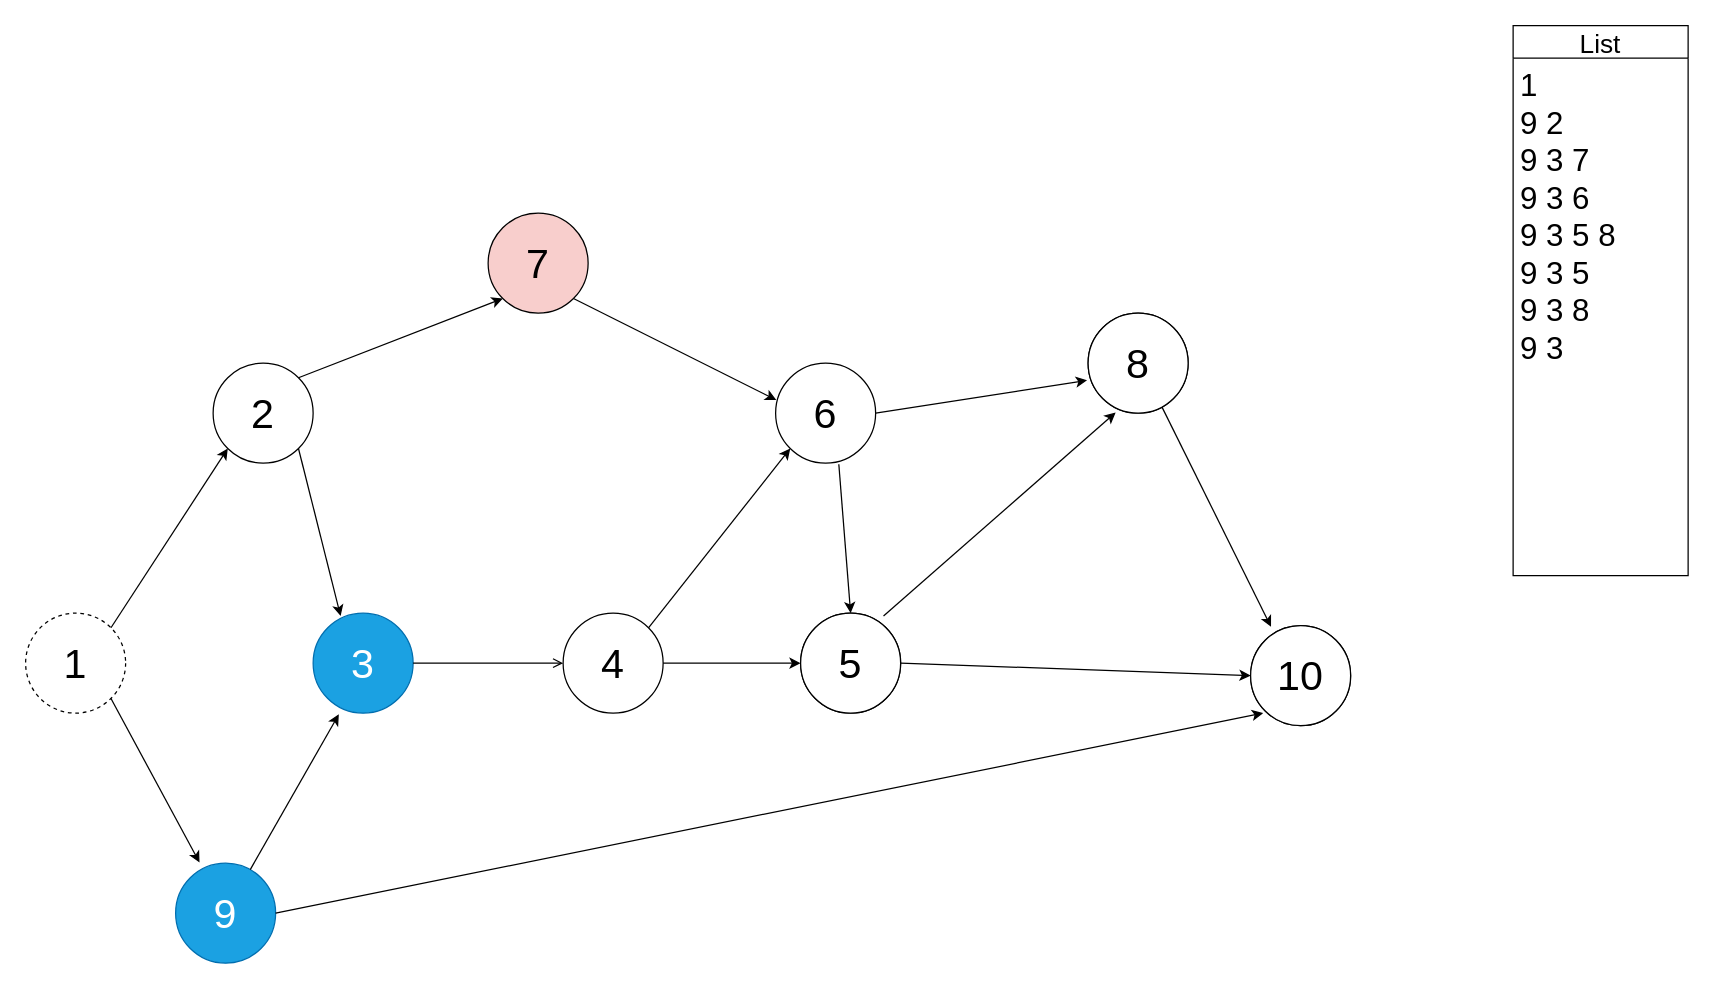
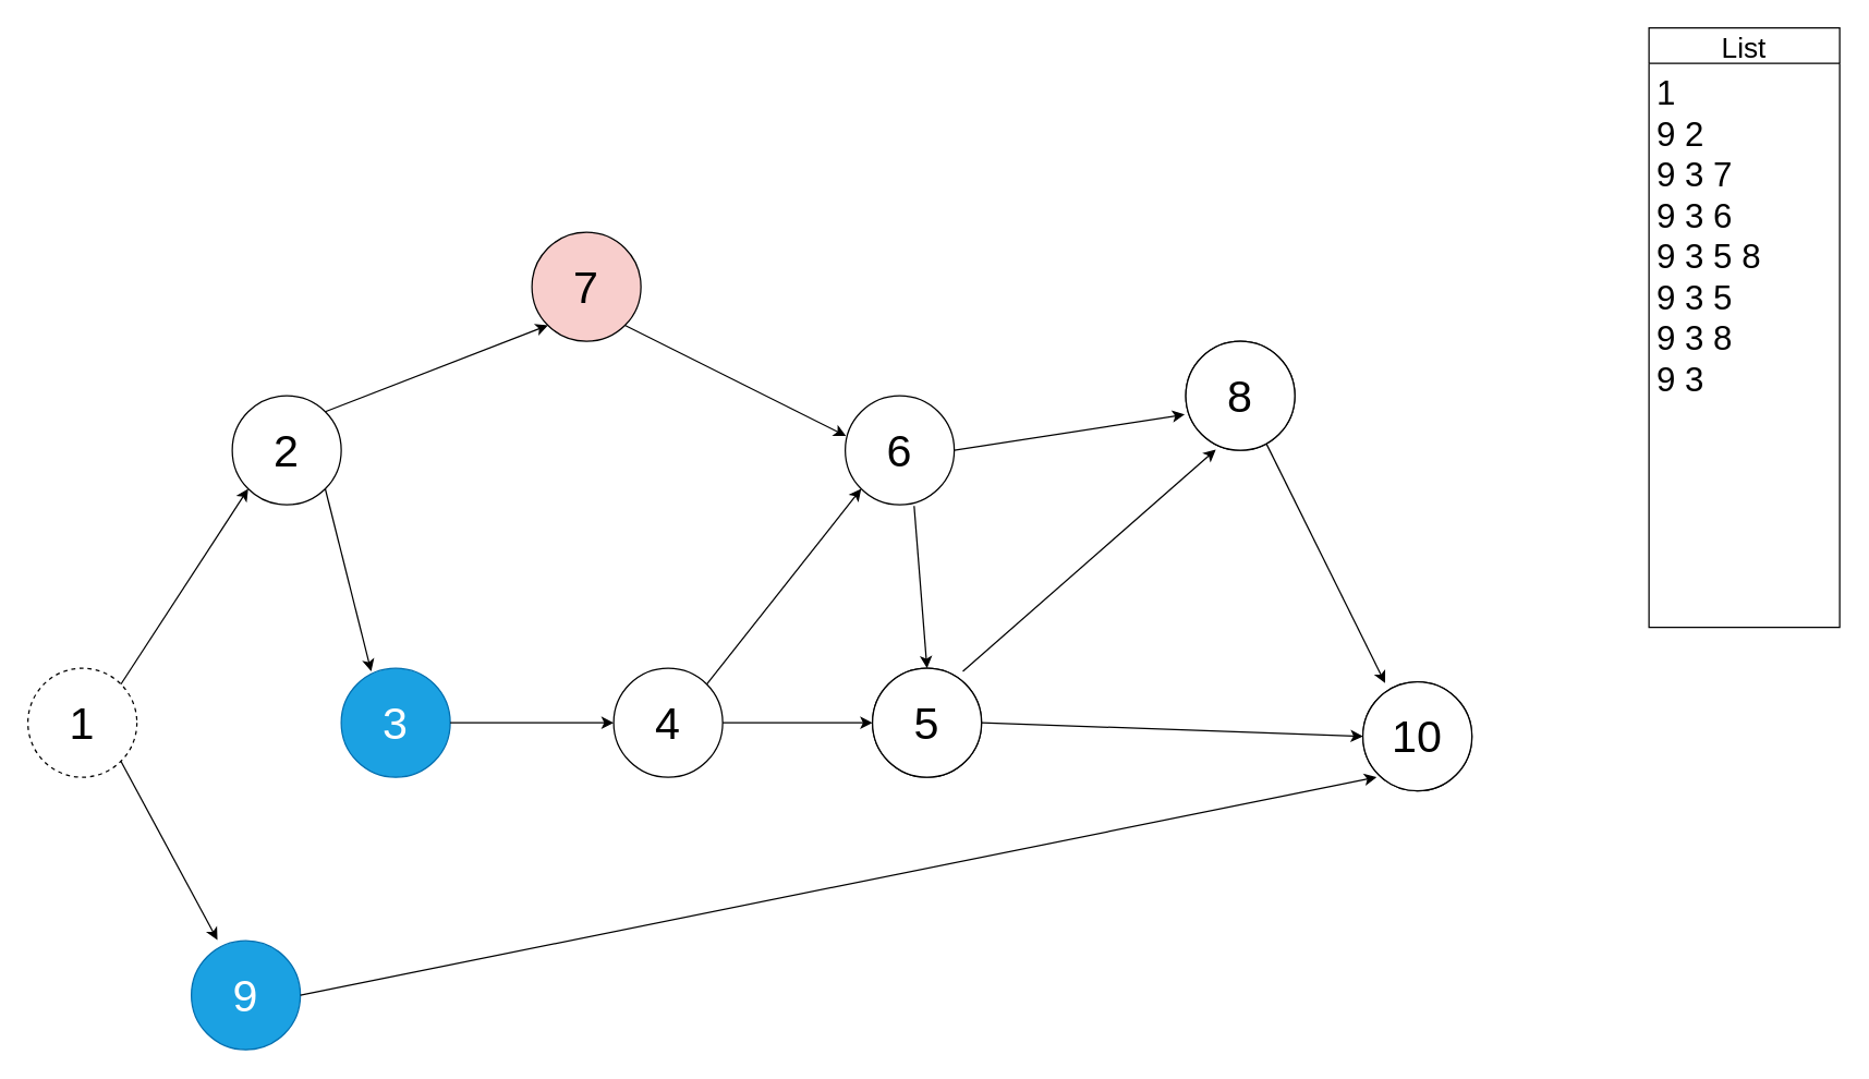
  <mxCell id="0" />
  <mxCell id="1" parent="0" />
  <mxCell id="2" value="List" style="swimlane;fontStyle=0;childLayout=stackLayout;horizontal=1;startSize=26;horizontalStack=0;resizeParent=1;resizeParentMax=0;resizeLast=0;collapsible=1;marginBottom=0;fontSize=21;" parent="1" vertex="1"><mxGeometry x="1210" y="20" width="140" height="440" as="geometry" /></mxCell>
  <mxCell id="3" value="1 &#10;9 2&#10;9 3 7&#10;9 3 6&#10;9 3 5 8&#10;9 3 5&#10;9 3 8&#10;9 3 " style="text;strokeColor=none;fillColor=none;align=left;verticalAlign=top;spacingLeft=4;spacingRight=4;overflow=hidden;rotatable=0;points=[[0,0.5],[1,0.5]];portConstraint=eastwest;fontSize=25;strokeWidth=1;" parent="2" vertex="1"><mxGeometry y="26" width="140" height="414" as="geometry" /></mxCell>
  <mxCell id="4" value="1" style="ellipse;whiteSpace=wrap;html=1;aspect=fixed;fontSize=33;dashed=1;" parent="1" vertex="1"><mxGeometry x="20" y="490" width="80" height="80" as="geometry" /></mxCell>
  <mxCell id="5" value="2" style="ellipse;whiteSpace=wrap;html=1;aspect=fixed;fontSize=33;" parent="1" vertex="1"><mxGeometry x="170" y="290" width="80" height="80" as="geometry" /></mxCell>
  <mxCell id="6" value="3" style="ellipse;whiteSpace=wrap;html=1;aspect=fixed;fontSize=33;fillColor=#1ba1e2;strokeColor=#006EAF;fontColor=#ffffff;" parent="1" vertex="1"><mxGeometry x="250" y="490" width="80" height="80" as="geometry" /></mxCell>
  <mxCell id="7" value="9" style="ellipse;whiteSpace=wrap;html=1;aspect=fixed;fontSize=33;fillColor=#1ba1e2;strokeColor=#006EAF;fontColor=#ffffff;" parent="1" vertex="1"><mxGeometry x="140" y="690" width="80" height="80" as="geometry" /></mxCell>
  <mxCell id="8" value="4" style="ellipse;whiteSpace=wrap;html=1;aspect=fixed;fontSize=33;" parent="1" vertex="1"><mxGeometry x="450" y="490" width="80" height="80" as="geometry" /></mxCell>
  <mxCell id="9" value="5" style="ellipse;whiteSpace=wrap;html=1;aspect=fixed;" parent="1" vertex="1"><mxGeometry x="640" y="490" width="80" height="80" as="geometry" /></mxCell>
  <mxCell id="10" value="7" style="ellipse;whiteSpace=wrap;html=1;aspect=fixed;fontSize=33;fillColor=#f8cecc;" parent="1" vertex="1"><mxGeometry x="390" y="170" width="80" height="80" as="geometry" /></mxCell>
  <mxCell id="11" value="6" style="ellipse;whiteSpace=wrap;html=1;aspect=fixed;fontSize=33;" parent="1" vertex="1"><mxGeometry x="620" y="290" width="80" height="80" as="geometry" /></mxCell>
  <mxCell id="12" value="8" style="ellipse;whiteSpace=wrap;html=1;aspect=fixed;" parent="1" vertex="1"><mxGeometry x="870" y="250" width="80" height="80" as="geometry" /></mxCell>
  <mxCell id="13" value="10" style="ellipse;whiteSpace=wrap;html=1;aspect=fixed;" parent="1" vertex="1"><mxGeometry x="1000" y="500" width="80" height="80" as="geometry" /></mxCell>
  <mxCell id="14" value="10" style="ellipse;whiteSpace=wrap;html=1;aspect=fixed;fontSize=33;" parent="1" vertex="1"><mxGeometry x="1000" y="500" width="80" height="80" as="geometry" /></mxCell>
  <mxCell id="15" value="5" style="ellipse;whiteSpace=wrap;html=1;aspect=fixed;fontSize=33;" parent="1" vertex="1"><mxGeometry x="640" y="490" width="80" height="80" as="geometry" /></mxCell>
  <mxCell id="16" value="8" style="ellipse;whiteSpace=wrap;html=1;aspect=fixed;fontSize=33;" parent="1" vertex="1"><mxGeometry x="870" y="250" width="80" height="80" as="geometry" /></mxCell>
  <mxCell id="17" value="" style="endArrow=classic;html=1;fontSize=33;exitX=1;exitY=0;exitDx=0;exitDy=0;entryX=0;entryY=1;entryDx=0;entryDy=0;" parent="1" source="4" target="5" edge="1"><mxGeometry width="50" height="50" relative="1" as="geometry"><mxPoint x="640" y="340" as="sourcePoint" /><mxPoint x="690" y="290" as="targetPoint" /></mxGeometry></mxCell>
  <mxCell id="18" value="" style="endArrow=classic;html=1;fontSize=33;exitX=1;exitY=1;exitDx=0;exitDy=0;entryX=0.239;entryY=-0.006;entryDx=0;entryDy=0;entryPerimeter=0;" parent="1" source="4" target="7" edge="1"><mxGeometry width="50" height="50" relative="1" as="geometry"><mxPoint x="98.284" y="511.716" as="sourcePoint" /><mxPoint x="191.716" y="368.284" as="targetPoint" /></mxGeometry></mxCell>
  <mxCell id="19" value="" style="endArrow=classic;html=1;fontSize=33;exitX=1;exitY=0;exitDx=0;exitDy=0;entryX=0;entryY=1;entryDx=0;entryDy=0;" parent="1" source="5" target="10" edge="1"><mxGeometry width="50" height="50" relative="1" as="geometry"><mxPoint x="98.284" y="568.284" as="sourcePoint" /><mxPoint x="169.12" y="699.52" as="targetPoint" /></mxGeometry></mxCell>
  <mxCell id="20" value="&lt;span style=&quot;color: rgba(0 , 0 , 0 , 0) ; font-family: monospace ; font-size: 0px&quot;&gt;%3CmxGraphModel%3E%3Croot%3E%3CmxCell%20id%3D%220%22%2F%3E%3CmxCell%20id%3D%221%22%20parent%3D%220%22%2F%3E%3CmxCell%20id%3D%222%22%20value%3D%22%22%20style%3D%22endArrow%3Dclassic%3Bhtml%3D1%3BfontSize%3D33%3BexitX%3D1%3BexitY%3D1%3BexitDx%3D0%3BexitDy%3D0%3BentryX%3D0.275%3BentryY%3D0.029%3BentryDx%3D0%3BentryDy%3D0%3BentryPerimeter%3D0%3B%22%20edge%3D%221%22%20parent%3D%221%22%3E%3CmxGeometry%20width%3D%2250%22%20height%3D%2250%22%20relative%3D%221%22%20as%3D%22geometry%22%3E%3CmxPoint%20x%3D%22-441.716%22%20y%3D%228.284%22%20as%3D%22sourcePoint%22%2F%3E%3CmxPoint%20x%3D%22-408%22%20y%3D%22142.32%22%20as%3D%22targetPoint%22%2F%3E%3C%2FmxGeometry%3E%3C%2FmxCell%3E%3C%2Froot%3E%3C%2FmxGraphModel%3E&lt;/span&gt;" style="endArrow=classic;html=1;fontSize=33;exitX=1;exitY=1;exitDx=0;exitDy=0;entryX=0.275;entryY=0.029;entryDx=0;entryDy=0;entryPerimeter=0;" parent="1" source="5" target="6" edge="1"><mxGeometry width="50" height="50" relative="1" as="geometry"><mxPoint x="248.284" y="311.716" as="sourcePoint" /><mxPoint x="411.716" y="248.284" as="targetPoint" /></mxGeometry></mxCell>
- <mxCell id="21" value="&lt;span style=&quot;color: rgba(0 , 0 , 0 , 0) ; font-family: monospace ; font-size: 0px&quot;&gt;%3CmxGraphModel%3E%3Croot%3E%3CmxCell%20id%3D%220%22%2F%3E%3CmxCell%20id%3D%221%22%20parent%3D%220%22%2F%3E%3CmxCell%20id%3D%222%22%20value%3D%22%22%20style%3D%22endArrow%3Dclassic%3Bhtml%3D1%3BfontSize%3D33%3BexitX%3D1%3BexitY%3D0.5%3BexitDx%3D0%3BexitDy%3D0%3BentryX%3D0%3BentryY%3D0.5%3BentryDx%3D0%3BentryDy%3D0%3B%22%20edge%3D%221%22%20parent%3D%221%22%3E%3CmxGeometry%20width%3D%2250%22%20height%3D%2250%22%20relative%3D%221%22%20as%3D%22geometry%22%3E%3CmxPoint%20x%3D%22-350%22%20y%3D%22180%22%20as%3D%22sourcePoint%22%2F%3E%3CmxPoint%20x%3D%22-230%22%20y%3D%22180%22%20as%3D%22targetPoint%22%2F%3E%3C%2FmxGeometry%3E%3C%2FmxCell%3E%3C%2Froot%3E%3C%2FmxGraphModel%3E&lt;/span&gt;" style="endArrow=open;html=1;fontSize=33;exitX=1;exitY=0.5;exitDx=0;exitDy=0;entryX=0;entryY=0.5;entryDx=0;entryDy=0;" parent="1" source="6" target="8" edge="1"><mxGeometry width="50" height="50" relative="1" as="geometry"><mxPoint x="248.284" y="368.284" as="sourcePoint" /><mxPoint x="282" y="502.32" as="targetPoint" /></mxGeometry></mxCell>
+ <mxCell id="21" value="&lt;span style=&quot;color: rgba(0 , 0 , 0 , 0) ; font-family: monospace ; font-size: 0px&quot;&gt;%3CmxGraphModel%3E%3Croot%3E%3CmxCell%20id%3D%220%22%2F%3E%3CmxCell%20id%3D%221%22%20parent%3D%220%22%2F%3E%3CmxCell%20id%3D%222%22%20value%3D%22%22%20style%3D%22endArrow%3Dclassic%3Bhtml%3D1%3BfontSize%3D33%3BexitX%3D1%3BexitY%3D0.5%3BexitDx%3D0%3BexitDy%3D0%3BentryX%3D0%3BentryY%3D0.5%3BentryDx%3D0%3BentryDy%3D0%3B%22%20edge%3D%221%22%20parent%3D%221%22%3E%3CmxGeometry%20width%3D%2250%22%20height%3D%2250%22%20relative%3D%221%22%20as%3D%22geometry%22%3E%3CmxPoint%20x%3D%22-350%22%20y%3D%22180%22%20as%3D%22sourcePoint%22%2F%3E%3CmxPoint%20x%3D%22-230%22%20y%3D%22180%22%20as%3D%22targetPoint%22%2F%3E%3C%2FmxGeometry%3E%3C%2FmxCell%3E%3C%2Froot%3E%3C%2FmxGraphModel%3E&lt;/span&gt;" style="endArrow=classic;html=1;fontSize=33;exitX=1;exitY=0.5;exitDx=0;exitDy=0;entryX=0;entryY=0.5;entryDx=0;entryDy=0;" parent="1" source="6" target="8" edge="1"><mxGeometry width="50" height="50" relative="1" as="geometry"><mxPoint x="248.284" y="368.284" as="sourcePoint" /><mxPoint x="282" y="502.32" as="targetPoint" /></mxGeometry></mxCell>
  <mxCell id="22" value="" style="endArrow=classic;html=1;fontSize=33;exitX=1;exitY=1;exitDx=0;exitDy=0;entryX=0.007;entryY=0.369;entryDx=0;entryDy=0;entryPerimeter=0;" parent="1" source="10" target="11" edge="1"><mxGeometry width="50" height="50" relative="1" as="geometry"><mxPoint x="340" y="540" as="sourcePoint" /><mxPoint x="460" y="540" as="targetPoint" /></mxGeometry></mxCell>
  <mxCell id="23" value="" style="endArrow=classic;html=1;fontSize=33;exitX=1;exitY=0.5;exitDx=0;exitDy=0;entryX=-0.011;entryY=0.672;entryDx=0;entryDy=0;entryPerimeter=0;" parent="1" source="11" target="16" edge="1"><mxGeometry width="50" height="50" relative="1" as="geometry"><mxPoint x="468.284" y="248.284" as="sourcePoint" /><mxPoint x="630.56" y="309.52" as="targetPoint" /></mxGeometry></mxCell>
  <mxCell id="24" value="" style="endArrow=classic;html=1;fontSize=33;exitX=0.739;exitY=0.94;exitDx=0;exitDy=0;entryX=0.204;entryY=0.012;entryDx=0;entryDy=0;entryPerimeter=0;exitPerimeter=0;" parent="1" source="16" target="14" edge="1"><mxGeometry width="50" height="50" relative="1" as="geometry"><mxPoint x="478.284" y="258.284" as="sourcePoint" /><mxPoint x="640.56" y="319.52" as="targetPoint" /></mxGeometry></mxCell>
  <mxCell id="25" value="" style="endArrow=classic;html=1;fontSize=33;exitX=0.632;exitY=1.012;exitDx=0;exitDy=0;entryX=0.5;entryY=0;entryDx=0;entryDy=0;exitPerimeter=0;" parent="1" source="11" target="15" edge="1"><mxGeometry width="50" height="50" relative="1" as="geometry"><mxPoint x="939.12" y="335.2" as="sourcePoint" /><mxPoint x="1026.32" y="510.96" as="targetPoint" /></mxGeometry></mxCell>
  <mxCell id="26" value="" style="endArrow=classic;html=1;fontSize=33;exitX=1;exitY=0.5;exitDx=0;exitDy=0;entryX=0;entryY=0.5;entryDx=0;entryDy=0;" parent="1" source="15" target="14" edge="1"><mxGeometry width="50" height="50" relative="1" as="geometry"><mxPoint x="949.12" y="345.2" as="sourcePoint" /><mxPoint x="1036.32" y="520.96" as="targetPoint" /></mxGeometry></mxCell>
  <mxCell id="27" value="" style="endArrow=classic;html=1;fontSize=33;exitX=0.829;exitY=0.029;exitDx=0;exitDy=0;entryX=0.275;entryY=0.994;entryDx=0;entryDy=0;entryPerimeter=0;exitPerimeter=0;" parent="1" source="15" target="16" edge="1"><mxGeometry width="50" height="50" relative="1" as="geometry"><mxPoint x="959.12" y="355.2" as="sourcePoint" /><mxPoint x="1046.32" y="530.96" as="targetPoint" /></mxGeometry></mxCell>
  <mxCell id="28" value="" style="endArrow=classic;html=1;fontSize=33;exitX=1;exitY=0.5;exitDx=0;exitDy=0;entryX=0;entryY=0.5;entryDx=0;entryDy=0;" parent="1" source="8" target="15" edge="1"><mxGeometry width="50" height="50" relative="1" as="geometry"><mxPoint x="969.12" y="365.2" as="sourcePoint" /><mxPoint x="1056.32" y="540.96" as="targetPoint" /></mxGeometry></mxCell>
  <mxCell id="29" value="" style="endArrow=classic;html=1;fontSize=33;exitX=1;exitY=0;exitDx=0;exitDy=0;entryX=0;entryY=1;entryDx=0;entryDy=0;" parent="1" source="8" target="11" edge="1"><mxGeometry width="50" height="50" relative="1" as="geometry"><mxPoint x="979.12" y="375.2" as="sourcePoint" /><mxPoint x="1066.32" y="550.96" as="targetPoint" /></mxGeometry></mxCell>
  <mxCell id="30" value="" style="endArrow=classic;html=1;fontSize=33;exitX=1;exitY=0.5;exitDx=0;exitDy=0;" parent="1" source="7" edge="1"><mxGeometry width="50" height="50" relative="1" as="geometry"><mxPoint x="989.12" y="385.2" as="sourcePoint" /><mxPoint x="1010" y="570" as="targetPoint" /></mxGeometry></mxCell>
- <mxCell id="31" value="" style="endArrow=classic;html=1;fontSize=33;entryX=0.257;entryY=1.012;entryDx=0;entryDy=0;entryPerimeter=0;" parent="1" source="7" target="6" edge="1"><mxGeometry width="50" height="50" relative="1" as="geometry"><mxPoint x="999.12" y="395.2" as="sourcePoint" /><mxPoint x="370" y="660" as="targetPoint" /></mxGeometry></mxCell>
